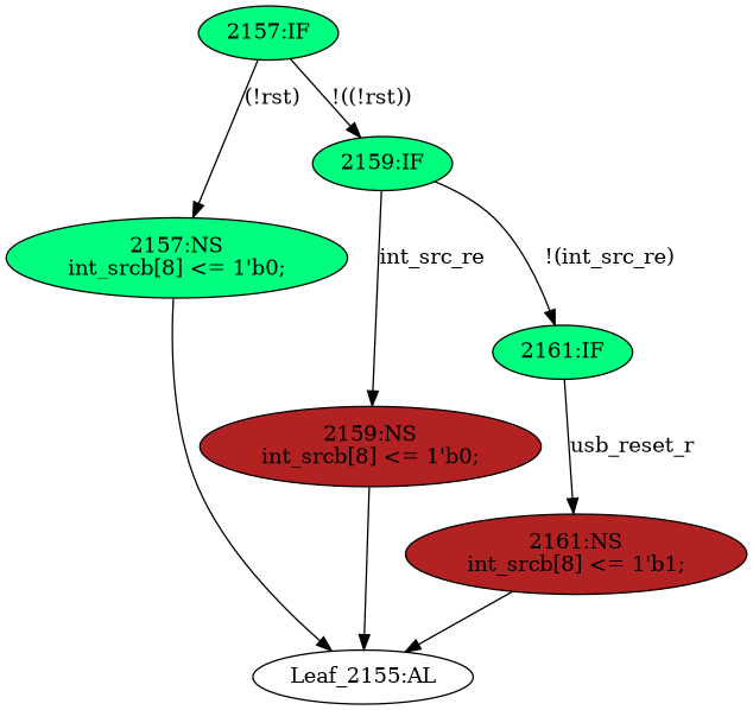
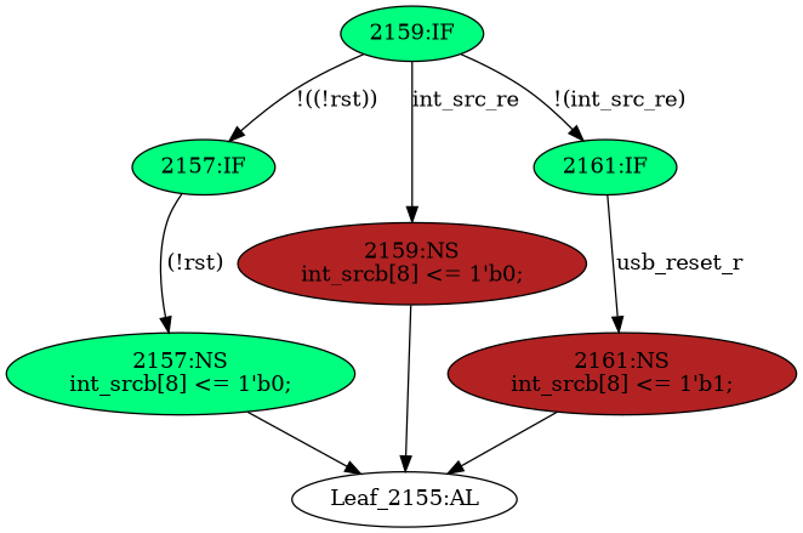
  strict digraph {
    node [fillcolor=springgreen statements="[]" style=filled typ=IfStatement]
    edge [cond="[]" lineno=None]
    n1 [ast="<pyverilog.vparser.ast.IfStatement object at 0x7f0a38e5d410>" label="2157:IF"]
    n2 [ast="<pyverilog.vparser.ast.NonblockingSubstitution object at 0x7f0a38e5d8d0>" label="2157:NS\nint_srcb[8] <= 1'b0;" statements="[<pyverilog.vparser.ast.NonblockingSubstitution object at 0x7f0a38e5d8d0>]" typ=NonblockingSubstitution]
    n3 [ast="<pyverilog.vparser.ast.IfStatement object at 0x7f0a38e5d450>" label="2159:IF"]
    n4 [def_var="['int_srcb']" label="Leaf_2155:AL" fillcolor="" statements="" style="" typ=""]
    n5 [ast="<pyverilog.vparser.ast.NonblockingSubstitution object at 0x7f0a38e5d6d0>" fillcolor=firebrick label="2159:NS\nint_srcb[8] <= 1'b0;" statements="[<pyverilog.vparser.ast.NonblockingSubstitution object at 0x7f0a38e5d6d0>]" typ=NonblockingSubstitution]
    n6 [ast="<pyverilog.vparser.ast.IfStatement object at 0x7f0a38e5d490>" label="2161:IF"]
    n7 [ast="<pyverilog.vparser.ast.NonblockingSubstitution object at 0x7f0a38e5d4d0>" fillcolor=firebrick label="2161:NS\nint_srcb[8] <= 1'b1;" statements="[<pyverilog.vparser.ast.NonblockingSubstitution object at 0x7f0a38e5d4d0>]" typ=NonblockingSubstitution]
    n1 -> n2 [cond="['rst']" label="(!rst)" lineno=2157]
-   n1 -> n3 [cond="['rst']" label="!((!rst))" lineno=2157]
+   n3 -> n1 [cond="['rst']" label="!((!rst))" lineno=2157]
    n2 -> n4
    n3 -> n5 [cond="['int_src_re']" label=int_src_re lineno=2159]
    n3 -> n6 [cond="['int_src_re']" label="!(int_src_re)" lineno=2159]
    n5 -> n4
    n6 -> n7 [cond="['usb_reset_r']" label=usb_reset_r lineno=2161]
    n7 -> n4
  }
